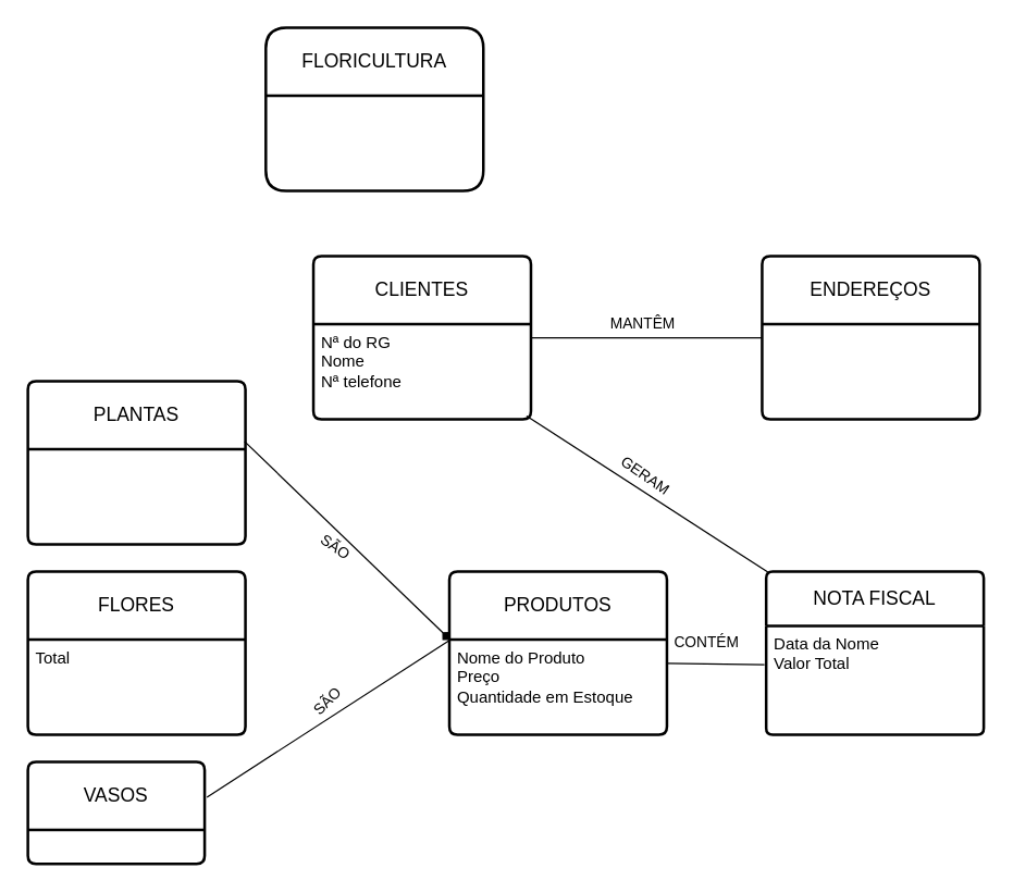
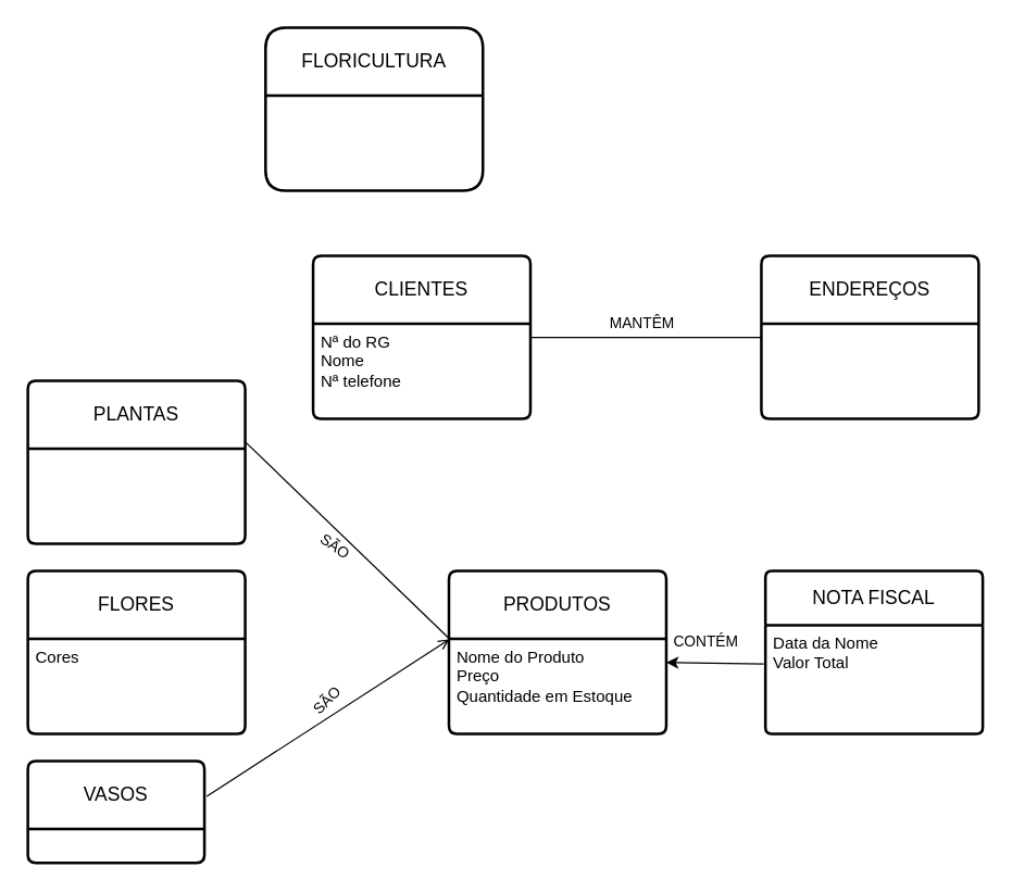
  <mxCell id="0" />
  <mxCell id="1" parent="0" />
  <mxCell id="2" value="FLORICULTURA" style="swimlane;childLayout=stackLayout;horizontal=1;startSize=50;horizontalStack=0;rounded=1;fontSize=14;fontStyle=0;strokeWidth=2;resizeParent=0;resizeLast=1;shadow=0;dashed=0;align=center;arcSize=10;whiteSpace=wrap;html=1;" vertex="1" parent="1"><mxGeometry x="195" y="20" width="160" height="120" as="geometry" /></mxCell>
  <mxCell id="3" value="NOTA FISCAL" style="swimlane;childLayout=stackLayout;horizontal=1;startSize=40;horizontalStack=0;rounded=1;fontSize=14;fontStyle=0;strokeWidth=2;resizeParent=0;resizeLast=1;shadow=0;dashed=0;align=center;arcSize=4;whiteSpace=wrap;html=1;" vertex="1" parent="1"><mxGeometry x="563" y="420" width="160" height="120" as="geometry" /></mxCell>
  <mxCell id="4" value="Data da Nome&lt;div&gt;Valor Total&lt;/div&gt;" style="align=left;strokeColor=none;fillColor=none;spacingLeft=4;spacingRight=4;fontSize=12;verticalAlign=top;resizable=0;rotatable=0;part=1;html=1;whiteSpace=wrap;" vertex="1" parent="3"><mxGeometry y="40" width="160" height="80" as="geometry" /></mxCell>
  <mxCell id="5" value="PLANTAS" style="swimlane;childLayout=stackLayout;horizontal=1;startSize=50;horizontalStack=0;rounded=1;fontSize=14;fontStyle=0;strokeWidth=2;resizeParent=0;resizeLast=1;shadow=0;dashed=0;align=center;arcSize=4;whiteSpace=wrap;html=1;" vertex="1" parent="1"><mxGeometry x="20" y="280" width="160" height="120" as="geometry" /></mxCell>
  <mxCell id="6" value="VASOS" style="swimlane;childLayout=stackLayout;horizontal=1;startSize=50;horizontalStack=0;rounded=1;fontSize=14;fontStyle=0;strokeWidth=2;resizeParent=0;resizeLast=1;shadow=0;dashed=0;align=center;arcSize=4;whiteSpace=wrap;html=1;" vertex="1" parent="1"><mxGeometry x="20" y="560" width="130" height="75" as="geometry" /></mxCell>
  <mxCell id="7" value="FLORES" style="swimlane;childLayout=stackLayout;horizontal=1;startSize=50;horizontalStack=0;rounded=1;fontSize=14;fontStyle=0;strokeWidth=2;resizeParent=0;resizeLast=1;shadow=0;dashed=0;align=center;arcSize=4;whiteSpace=wrap;html=1;" vertex="1" parent="1"><mxGeometry x="20" y="420" width="160" height="120" as="geometry" /></mxCell>
- <mxCell id="8" value="Total" style="align=left;strokeColor=none;fillColor=none;spacingLeft=4;spacingRight=4;fontSize=12;verticalAlign=top;resizable=0;rotatable=0;part=1;html=1;whiteSpace=wrap;" vertex="1" parent="7"><mxGeometry y="50" width="160" height="70" as="geometry" /></mxCell>
+ <mxCell id="8" value="Cores" style="align=left;strokeColor=none;fillColor=none;spacingLeft=4;spacingRight=4;fontSize=12;verticalAlign=top;resizable=0;rotatable=0;part=1;html=1;whiteSpace=wrap;" vertex="1" parent="7"><mxGeometry y="50" width="160" height="70" as="geometry" /></mxCell>
  <mxCell id="9" value="CLIENTES" style="swimlane;childLayout=stackLayout;horizontal=1;startSize=50;horizontalStack=0;rounded=1;fontSize=14;fontStyle=0;strokeWidth=2;resizeParent=0;resizeLast=1;shadow=0;dashed=0;align=center;arcSize=4;whiteSpace=wrap;html=1;" vertex="1" parent="1"><mxGeometry x="230" y="188" width="160" height="120" as="geometry" /></mxCell>
  <mxCell id="10" value="Nª do RG&lt;div&gt;Nome&lt;/div&gt;&lt;div&gt;Nª telefone&amp;nbsp;&lt;/div&gt;" style="align=left;strokeColor=none;fillColor=none;spacingLeft=4;spacingRight=4;fontSize=12;verticalAlign=top;resizable=0;rotatable=0;part=1;html=1;whiteSpace=wrap;" vertex="1" parent="9"><mxGeometry y="50" width="160" height="70" as="geometry" /></mxCell>
  <mxCell id="11" value="ENDEREÇOS" style="swimlane;childLayout=stackLayout;horizontal=1;startSize=50;horizontalStack=0;rounded=1;fontSize=14;fontStyle=0;strokeWidth=2;resizeParent=0;resizeLast=1;shadow=0;dashed=0;align=center;arcSize=4;whiteSpace=wrap;html=1;" vertex="1" parent="1"><mxGeometry x="560" y="188" width="160" height="120" as="geometry" /></mxCell>
  <mxCell id="12" value="PRODUTOS" style="swimlane;childLayout=stackLayout;horizontal=1;startSize=50;horizontalStack=0;rounded=1;fontSize=14;fontStyle=0;strokeWidth=2;resizeParent=0;resizeLast=1;shadow=0;dashed=0;align=center;arcSize=4;whiteSpace=wrap;html=1;" vertex="1" parent="1"><mxGeometry x="330" y="420" width="160" height="120" as="geometry" /></mxCell>
  <mxCell id="13" value="Nome do Produto&lt;div&gt;Preço&lt;/div&gt;&lt;div&gt;Quantidade em Estoque&lt;/div&gt;" style="align=left;strokeColor=none;fillColor=none;spacingLeft=4;spacingRight=4;fontSize=12;verticalAlign=top;resizable=0;rotatable=0;part=1;html=1;whiteSpace=wrap;" vertex="1" parent="12"><mxGeometry y="50" width="160" height="70" as="geometry" /></mxCell>
  <mxCell id="14" value="" style="endArrow=none;html=1;rounded=0;entryX=0;entryY=0.25;entryDx=0;entryDy=0;" edge="1" parent="1"><mxGeometry relative="1" as="geometry"><mxPoint x="390" y="248" as="sourcePoint" /><mxPoint x="560" y="248" as="targetPoint" /><Array as="points" /></mxGeometry></mxCell>
  <mxCell id="15" value="MANTÊM" style="edgeLabel;html=1;align=center;verticalAlign=middle;resizable=0;points=[];" vertex="1" connectable="0" parent="14"><mxGeometry x="-0.042" y="-2" relative="1" as="geometry"><mxPoint y="-13" as="offset" /></mxGeometry></mxCell>
- <mxCell id="16" value="" style="endArrow=diamond;html=1;rounded=0;exitX=0.996;exitY=0.369;exitDx=0;exitDy=0;exitPerimeter=0;entryX=0.005;entryY=0.42;entryDx=0;entryDy=0;entryPerimeter=0;" edge="1" parent="1" source="5" target="12"><mxGeometry relative="1" as="geometry"><mxPoint x="400" y="440" as="sourcePoint" /><mxPoint x="560" y="440" as="targetPoint" /></mxGeometry></mxCell>
+ <mxCell id="16" value="" style="endArrow=none;html=1;rounded=0;exitX=0.996;exitY=0.369;exitDx=0;exitDy=0;exitPerimeter=0;entryX=0.005;entryY=0.42;entryDx=0;entryDy=0;entryPerimeter=0;" edge="1" parent="1" source="5" target="12"><mxGeometry relative="1" as="geometry"><mxPoint x="400" y="440" as="sourcePoint" /><mxPoint x="560" y="440" as="targetPoint" /></mxGeometry></mxCell>
  <mxCell id="17" value="SÃO" style="edgeLabel;html=1;align=center;verticalAlign=middle;resizable=0;points=[];rotation=35;" vertex="1" connectable="0" parent="16"><mxGeometry x="-0.099" y="-2" relative="1" as="geometry"><mxPoint y="10" as="offset" /></mxGeometry></mxCell>
- <mxCell id="18" value="" style="endArrow=none;html=1;rounded=0;exitX=1.013;exitY=0.347;exitDx=0;exitDy=0;exitPerimeter=0;entryX=0.002;entryY=0.42;entryDx=0;entryDy=0;entryPerimeter=0;" edge="1" parent="1" source="6" target="12"><mxGeometry relative="1" as="geometry"><mxPoint x="90" y="390" as="sourcePoint" /><mxPoint x="560" y="430" as="targetPoint" /></mxGeometry></mxCell>
+ <mxCell id="18" value="" style="endArrow=open;html=1;rounded=0;exitX=1.013;exitY=0.347;exitDx=0;exitDy=0;exitPerimeter=0;entryX=0.002;entryY=0.42;entryDx=0;entryDy=0;entryPerimeter=0;" edge="1" parent="1" source="6" target="12"><mxGeometry relative="1" as="geometry"><mxPoint x="90" y="390" as="sourcePoint" /><mxPoint x="560" y="430" as="targetPoint" /></mxGeometry></mxCell>
  <mxCell id="19" value="SÃO" style="edgeLabel;html=1;align=center;verticalAlign=middle;resizable=0;points=[];rotation=-45;" vertex="1" connectable="0" parent="18"><mxGeometry x="-0.034" y="-2" relative="1" as="geometry"><mxPoint y="-16" as="offset" /></mxGeometry></mxCell>
- <mxCell id="20" value="" style="endArrow=none;html=1;rounded=0;entryX=0.008;entryY=0.004;entryDx=0;entryDy=0;entryPerimeter=0;exitX=0.98;exitY=0.965;exitDx=0;exitDy=0;exitPerimeter=0;" edge="1" parent="1" source="10" target="3"><mxGeometry relative="1" as="geometry"><mxPoint x="390" y="301" as="sourcePoint" /><mxPoint x="560" y="590" as="targetPoint" /></mxGeometry></mxCell>
- <mxCell id="21" value="GERAM" style="edgeLabel;html=1;align=center;verticalAlign=middle;resizable=0;points=[];rotation=35;" vertex="1" connectable="0" parent="20"><mxGeometry x="0.329" y="-3" relative="1" as="geometry"><mxPoint x="-30" y="-36" as="offset" /></mxGeometry></mxCell>
- <mxCell id="22" value="" style="endArrow=none;html=1;rounded=0;entryX=1;entryY=0.25;entryDx=0;entryDy=0;exitX=-0.008;exitY=0.357;exitDx=0;exitDy=0;exitPerimeter=0;" edge="1" parent="1" source="4" target="13"><mxGeometry relative="1" as="geometry"><mxPoint x="90" y="390" as="sourcePoint" /><mxPoint x="250" y="390" as="targetPoint" /></mxGeometry></mxCell>
+ <mxCell id="22" value="" style="endArrow=classic;html=1;rounded=0;entryX=1;entryY=0.25;entryDx=0;entryDy=0;exitX=-0.008;exitY=0.357;exitDx=0;exitDy=0;exitPerimeter=0;" edge="1" parent="1" source="4" target="13"><mxGeometry relative="1" as="geometry"><mxPoint x="90" y="390" as="sourcePoint" /><mxPoint x="250" y="390" as="targetPoint" /></mxGeometry></mxCell>
  <mxCell id="23" value="CONTÉM" style="edgeLabel;html=1;align=center;verticalAlign=middle;resizable=0;points=[];rotation=0;" vertex="1" connectable="0" parent="22"><mxGeometry x="-0.258" y="-4" relative="1" as="geometry"><mxPoint x="-16" y="-13" as="offset" /></mxGeometry></mxCell>
